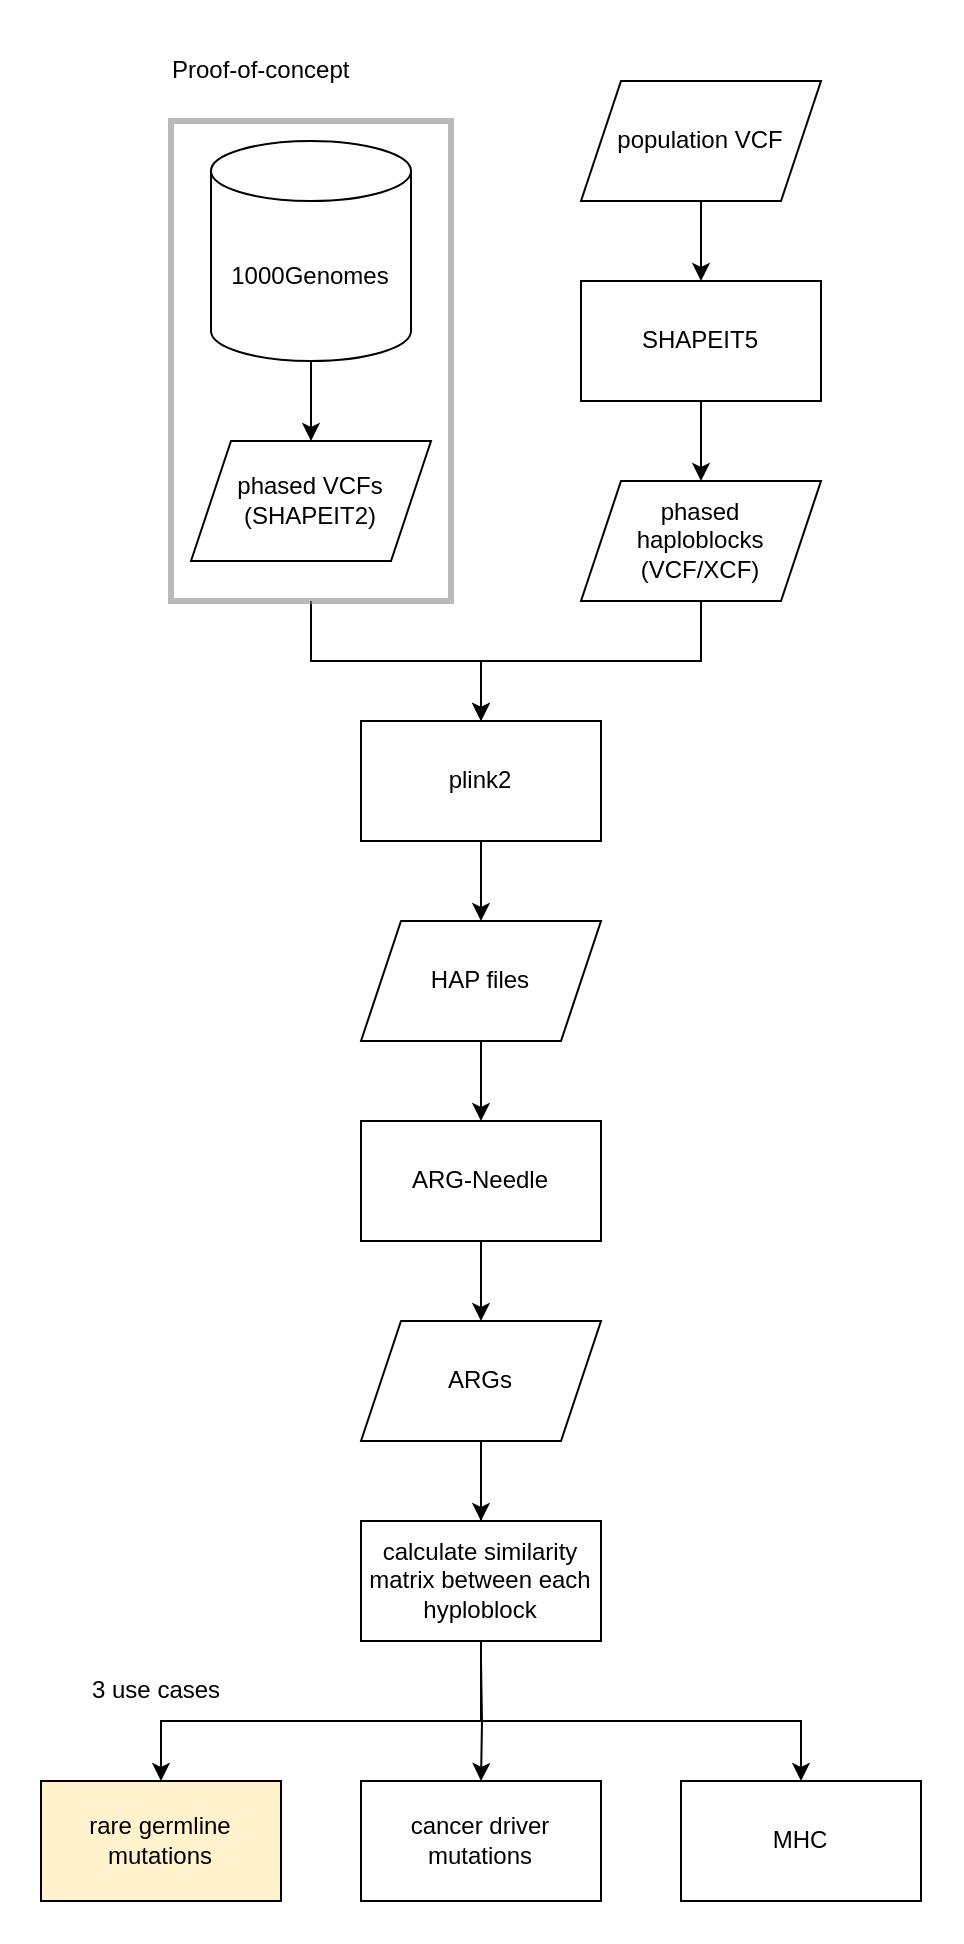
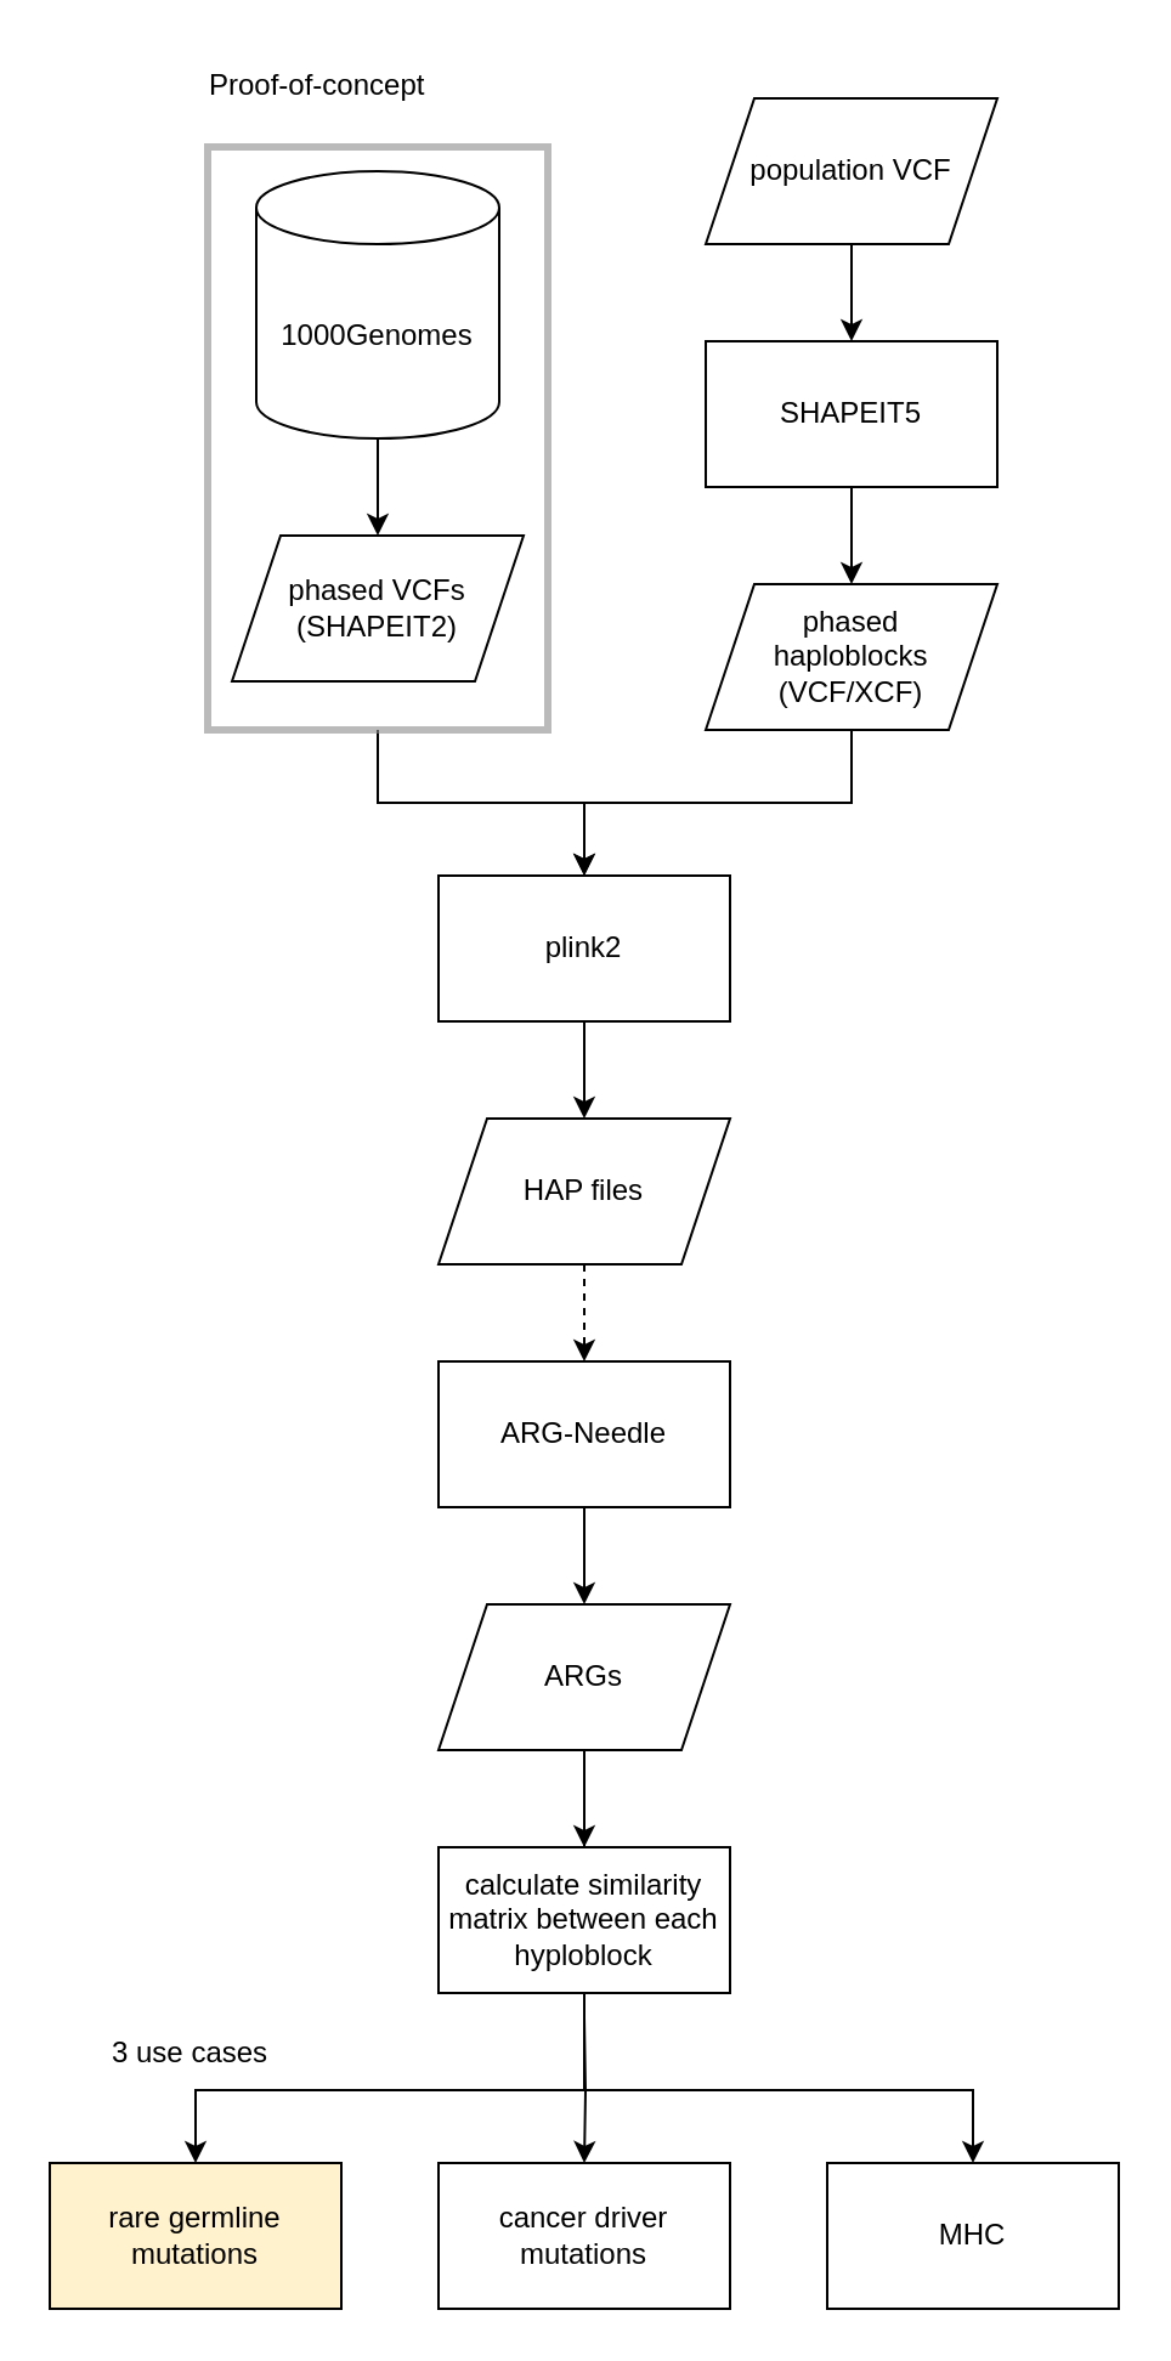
  <mxCell id="0" />
  <mxCell id="1" parent="0" />
  <mxCell id="2" style="edgeStyle=orthogonalEdgeStyle;rounded=0;orthogonalLoop=1;jettySize=auto;html=1;" edge="1" parent="1" source="3" target="8"><mxGeometry relative="1" as="geometry" /></mxCell>
  <mxCell id="3" value="SHAPEIT5" style="rounded=0;whiteSpace=wrap;html=1;" vertex="1" parent="1"><mxGeometry x="290" y="140" width="120" height="60" as="geometry" /></mxCell>
  <mxCell id="4" style="edgeStyle=orthogonalEdgeStyle;rounded=0;orthogonalLoop=1;jettySize=auto;html=1;entryX=0.5;entryY=0;entryDx=0;entryDy=0;" edge="1" parent="1" target="13"><mxGeometry relative="1" as="geometry"><mxPoint x="240" y="830" as="sourcePoint" /></mxGeometry></mxCell>
  <mxCell id="5" style="edgeStyle=orthogonalEdgeStyle;rounded=0;orthogonalLoop=1;jettySize=auto;html=1;entryX=0.5;entryY=0;entryDx=0;entryDy=0;" edge="1" parent="1" target="14"><mxGeometry relative="1" as="geometry"><mxPoint x="240" y="830" as="sourcePoint" /><Array as="points"><mxPoint x="240" y="860" /><mxPoint x="80" y="860" /></Array></mxGeometry></mxCell>
  <mxCell id="6" style="edgeStyle=orthogonalEdgeStyle;rounded=0;orthogonalLoop=1;jettySize=auto;html=1;entryX=0.5;entryY=0;entryDx=0;entryDy=0;exitX=0.5;exitY=1;exitDx=0;exitDy=0;" edge="1" parent="1" target="12"><mxGeometry relative="1" as="geometry"><mxPoint x="240" y="730" as="sourcePoint" /><Array as="points"><mxPoint x="240" y="860" /><mxPoint x="400" y="860" /></Array></mxGeometry></mxCell>
  <mxCell id="7" style="edgeStyle=orthogonalEdgeStyle;rounded=0;orthogonalLoop=1;jettySize=auto;html=1;entryX=0.5;entryY=0;entryDx=0;entryDy=0;" edge="1" parent="1" source="8" target="27"><mxGeometry relative="1" as="geometry"><Array as="points"><mxPoint x="350" y="330" /><mxPoint x="240" y="330" /></Array></mxGeometry></mxCell>
  <mxCell id="8" value="phased &lt;br&gt;haploblocks&lt;br&gt;(VCF/XCF)" style="shape=parallelogram;perimeter=parallelogramPerimeter;whiteSpace=wrap;html=1;fixedSize=1;" vertex="1" parent="1"><mxGeometry x="290" y="240" width="120" height="60" as="geometry" /></mxCell>
  <mxCell id="9" value="calculate similarity matrix between each hyploblock" style="rounded=0;whiteSpace=wrap;html=1;" vertex="1" parent="1"><mxGeometry x="180" y="760" width="120" height="60" as="geometry" /></mxCell>
  <mxCell id="10" style="edgeStyle=orthogonalEdgeStyle;rounded=0;orthogonalLoop=1;jettySize=auto;html=1;entryX=0.5;entryY=0;entryDx=0;entryDy=0;" edge="1" parent="1" source="11" target="3"><mxGeometry relative="1" as="geometry" /></mxCell>
  <mxCell id="11" value="population VCF" style="shape=parallelogram;perimeter=parallelogramPerimeter;whiteSpace=wrap;html=1;fixedSize=1;" vertex="1" parent="1"><mxGeometry x="290" y="40" width="120" height="60" as="geometry" /></mxCell>
  <mxCell id="12" value="MHC" style="rounded=0;whiteSpace=wrap;html=1;" vertex="1" parent="1"><mxGeometry x="340" y="890" width="120" height="60" as="geometry" /></mxCell>
  <mxCell id="13" value="cancer driver mutations" style="rounded=0;whiteSpace=wrap;html=1;" vertex="1" parent="1"><mxGeometry x="180" y="890" width="120" height="60" as="geometry" /></mxCell>
  <mxCell id="14" value="rare germline mutations" style="rounded=0;whiteSpace=wrap;html=1;fillColor=#fff2cc;" vertex="1" parent="1"><mxGeometry x="20" y="890" width="120" height="60" as="geometry" /></mxCell>
  <mxCell id="15" value="3 use cases" style="text;strokeColor=none;fillColor=none;align=left;verticalAlign=middle;spacingLeft=4;spacingRight=4;overflow=hidden;points=[[0,0.5],[1,0.5]];portConstraint=eastwest;rotatable=0;whiteSpace=wrap;html=1;" vertex="1" parent="1"><mxGeometry x="40" y="830" width="80" height="30" as="geometry" /></mxCell>
  <mxCell id="16" style="edgeStyle=orthogonalEdgeStyle;rounded=0;orthogonalLoop=1;jettySize=auto;html=1;entryX=0.5;entryY=0;entryDx=0;entryDy=0;" edge="1" parent="1" source="17" target="9"><mxGeometry relative="1" as="geometry" /></mxCell>
  <mxCell id="17" value="ARGs" style="shape=parallelogram;perimeter=parallelogramPerimeter;whiteSpace=wrap;html=1;fixedSize=1;" vertex="1" parent="1"><mxGeometry x="180" y="660" width="120" height="60" as="geometry" /></mxCell>
  <mxCell id="18" style="edgeStyle=orthogonalEdgeStyle;rounded=0;orthogonalLoop=1;jettySize=auto;html=1;entryX=0.5;entryY=0;entryDx=0;entryDy=0;" edge="1" parent="1" source="19" target="17"><mxGeometry relative="1" as="geometry" /></mxCell>
  <mxCell id="19" value="ARG-Needle" style="rounded=0;whiteSpace=wrap;html=1;" vertex="1" parent="1"><mxGeometry x="180" y="560" width="120" height="60" as="geometry" /></mxCell>
  <mxCell id="20" style="edgeStyle=orthogonalEdgeStyle;rounded=0;orthogonalLoop=1;jettySize=auto;html=1;entryX=0.5;entryY=0;entryDx=0;entryDy=0;" edge="1" parent="1" source="21" target="22"><mxGeometry relative="1" as="geometry" /></mxCell>
  <mxCell id="21" value="1000Genomes" style="shape=cylinder3;whiteSpace=wrap;html=1;boundedLbl=1;backgroundOutline=1;size=15;" vertex="1" parent="1"><mxGeometry x="105" y="70" width="100" height="110" as="geometry" /></mxCell>
  <mxCell id="22" value="phased VCFs&lt;br&gt;(SHAPEIT2)" style="shape=parallelogram;perimeter=parallelogramPerimeter;whiteSpace=wrap;html=1;fixedSize=1;" vertex="1" parent="1"><mxGeometry x="95" y="220" width="120" height="60" as="geometry" /></mxCell>
  <mxCell id="23" style="edgeStyle=orthogonalEdgeStyle;rounded=0;orthogonalLoop=1;jettySize=auto;html=1;entryX=0.5;entryY=0;entryDx=0;entryDy=0;" edge="1" parent="1" source="24" target="27"><mxGeometry relative="1" as="geometry" /></mxCell>
  <mxCell id="24" value="" style="rounded=0;whiteSpace=wrap;html=1;fillColor=none;strokeColor=#8C8C8C;strokeWidth=3;opacity=60;" vertex="1" parent="1"><mxGeometry x="85" y="60" width="140" height="240" as="geometry" /></mxCell>
  <mxCell id="25" value="Proof-of-concept" style="text;strokeColor=none;fillColor=none;align=left;verticalAlign=middle;spacingLeft=4;spacingRight=4;overflow=hidden;points=[[0,0.5],[1,0.5]];portConstraint=eastwest;rotatable=0;whiteSpace=wrap;html=1;" vertex="1" parent="1"><mxGeometry x="80" y="20" width="150" height="30" as="geometry" /></mxCell>
  <mxCell id="26" style="edgeStyle=orthogonalEdgeStyle;rounded=0;orthogonalLoop=1;jettySize=auto;html=1;entryX=0.5;entryY=0;entryDx=0;entryDy=0;" edge="1" parent="1" source="27" target="29"><mxGeometry relative="1" as="geometry" /></mxCell>
  <mxCell id="27" value="plink2" style="rounded=0;whiteSpace=wrap;html=1;" vertex="1" parent="1"><mxGeometry x="180" y="360" width="120" height="60" as="geometry" /></mxCell>
- <mxCell id="28" style="edgeStyle=orthogonalEdgeStyle;rounded=0;orthogonalLoop=1;jettySize=auto;html=1;entryX=0.5;entryY=0;entryDx=0;entryDy=0;" edge="1" parent="1" source="29" target="19"><mxGeometry relative="1" as="geometry" /></mxCell>
+ <mxCell id="28" style="edgeStyle=orthogonalEdgeStyle;rounded=0;orthogonalLoop=1;jettySize=auto;html=1;entryX=0.5;entryY=0;entryDx=0;entryDy=0;dashed=1;" edge="1" parent="1" source="29" target="19"><mxGeometry relative="1" as="geometry" /></mxCell>
  <mxCell id="29" value="HAP files" style="shape=parallelogram;perimeter=parallelogramPerimeter;whiteSpace=wrap;html=1;fixedSize=1;" vertex="1" parent="1"><mxGeometry x="180" y="460" width="120" height="60" as="geometry" /></mxCell>
